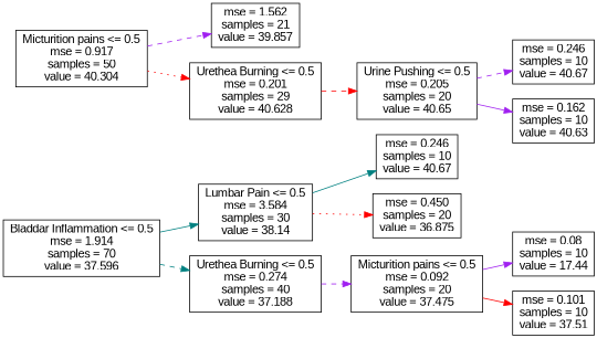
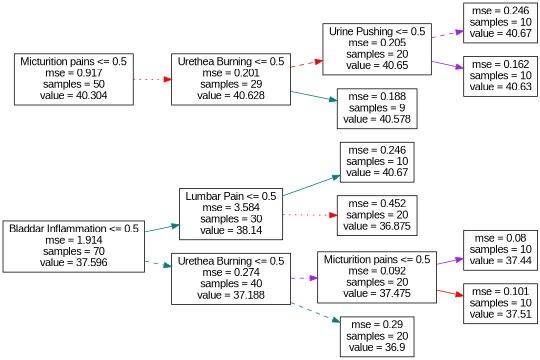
  digraph {
    fontname="Liberation Sans"
    rankdir=LR
    node [fontname="Liberation Sans" shape=box]
    edge [color=teal fontname="Liberation Sans" style=solid]
    n1 [label="Bladdar Inflammation <= 0.5\nmse = 1.914\nsamples = 70\nvalue = 37.596"]
    n2 [label="Lumbar Pain <= 0.5\nmse = 3.584\nsamples = 30\nvalue = 38.14"]
    n3 [label="Urethea Burning <= 0.5\nmse = 0.274\nsamples = 40\nvalue = 37.188"]
    n4 [label="Micturition pains <= 0.5\nmse = 0.917\nsamples = 50\nvalue = 40.304"]
-   n5 [label="mse = 1.562\nsamples = 21\nvalue = 39.857"]
    n6 [label="Urethea Burning <= 0.5\nmse = 0.201\nsamples = 29\nvalue = 40.628"]
    n7 [label="mse = 0.246\nsamples = 10\nvalue = 40.67"]
-   n8 [label="mse = 0.450\nsamples = 20\nvalue = 36.875"]
+   n8 [label="mse = 0.452\nsamples = 20\nvalue = 36.875"]
    n9 [label="Micturition pains <= 0.5\nmse = 0.092\nsamples = 20\nvalue = 37.475"]
-   n11 [label="mse = 0.08\nsamples = 10\nvalue = 17.44"]
+   n10 [label="mse = 0.29\nsamples = 20\nvalue = 36.9"]
+   n11 [label="mse = 0.08\nsamples = 10\nvalue = 37.44"]
    n12 [label="mse = 0.101\nsamples = 10\nvalue = 37.51"]
    n13 [label="Urine Pushing <= 0.5\nmse = 0.205\nsamples = 20\nvalue = 40.65"]
+   n14 [label="mse = 0.188\nsamples = 9\nvalue = 40.578"]
    n15 [label="mse = 0.246\nsamples = 10\nvalue = 40.67"]
    n16 [label="mse = 0.162\nsamples = 10\nvalue = 40.63"]
    n1 -> n2
    n1 -> n3 [style=dashed]
    n2 -> n7
    n2 -> n8 [color=red style=dotted]
    n3 -> n9 [color=purple style=dashed]
-   n4 -> n5 [color=purple style=dashed]
+   n3 -> n10 [style=dashed]
    n4 -> n6 [color=red style=dotted]
    n6 -> n13 [color=red style=dashed]
+   n6 -> n14
    n9 -> n11 [color=purple]
    n9 -> n12 [color=red]
    n13 -> n15 [color=purple style=dashed]
    n13 -> n16 [color=purple]
  }
